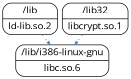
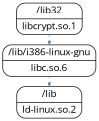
  digraph {
    fontname="Open Sans"
    nodesep=0.1
    ranksep=0.2
    node [fontname="Open Sans" shape=Mrecord]
    edge [arrowsize=0.5 color=steelblue fontname="Open Sans" style=dotted]
-   n1 [label="{/lib|ld-lib.so.2}"]
+   n1 [label="{/lib|ld-linux.so.2}"]
    n2 [label="{/lib32|libcrypt.so.1}"]
    n3 [label="{/lib/i386-linux-gnu|libc.so.6}"]
    n2 -> n3
-   n1 -> n3
+   n3 -> n1
  }
